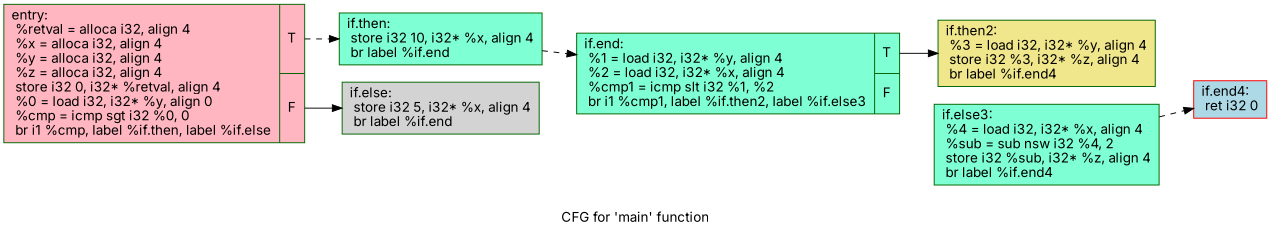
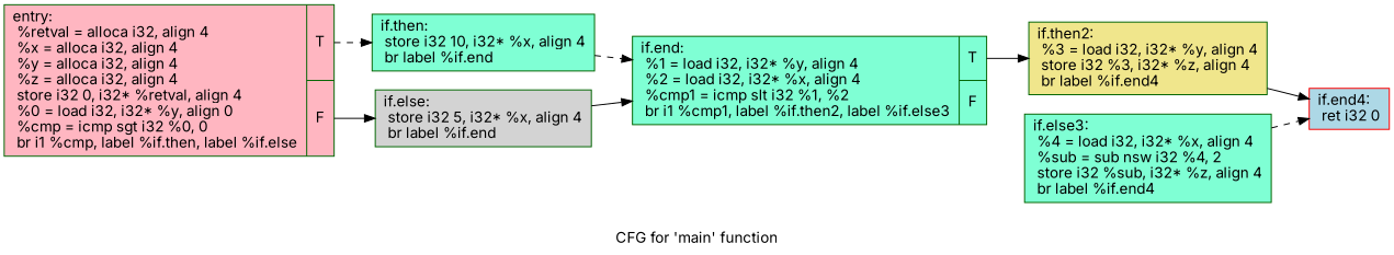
  digraph {
    fontname=Inter
    label="CFG for 'main' function"
    rankdir=LR
    node [color=darkgreen fillcolor=aquamarine fontname=Inter shape=record style=filled]
    edge [fontname=Inter style=solid]
    n1 [fillcolor=lightpink label="{entry:\l  %retval = alloca i32, align 4\l  %x = alloca i32, align 4\l  %y = alloca i32, align 4\l  %z = alloca i32, align 4\l  store i32 0, i32* %retval, align 4\l  %0 = load i32, i32* %y, align 0\l  %cmp = icmp sgt i32 %0, 0\l  br i1 %cmp, label %if.then, label %if.else\l|{<s0>T|<s1>F}}"]
    n2 [label="{if.then:                                          \l  store i32 10, i32* %x, align 4\l  br label %if.end\l}"]
    n3 [fillcolor=lightgrey label="{if.else:                                          \l  store i32 5, i32* %x, align 4\l  br label %if.end\l}"]
    n4 [label="{if.end:                                           \l  %1 = load i32, i32* %y, align 4\l  %2 = load i32, i32* %x, align 4\l  %cmp1 = icmp slt i32 %1, %2\l  br i1 %cmp1, label %if.then2, label %if.else3\l|{<s0>T|<s1>F}}"]
    n5 [fillcolor=khaki label="{if.then2:                                         \l  %3 = load i32, i32* %y, align 4\l  store i32 %3, i32* %z, align 4\l  br label %if.end4\l}"]
    n6 [color=red fillcolor=lightblue label="{if.end4:                                          \l  ret i32 0\l}"]
    n7 [label="{if.else3:                                         \l  %4 = load i32, i32* %x, align 4\l  %sub = sub nsw i32 %4, 2\l  store i32 %sub, i32* %z, align 4\l  br label %if.end4\l}"]
    n1 -> n2 [style=dashed tailport=s0]
    n1 -> n3 [tailport=s1]
    n2 -> n4 [style=dashed]
+   n3 -> n4
    n4 -> n5 [tailport=s0]
+   n5 -> n6
    n7 -> n6 [style=dashed]
  }
